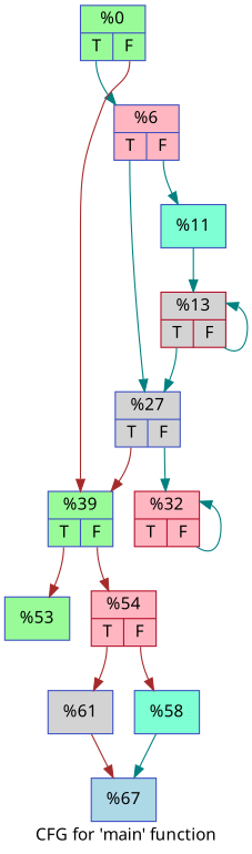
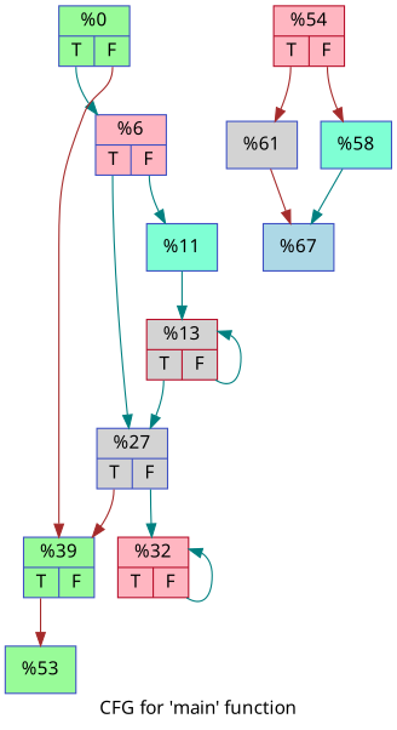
  digraph {
    fontname="Noto Sans"
    label="CFG for 'main' function"
    node [color="#3d50c3ff" fillcolor=palegreen fontname="Noto Sans" shape=record style=filled]
    edge [color=teal fontname="Noto Sans" tailport=s0]
    n1 [label="{%0|{<s0>T|<s1>F}}"]
    n2 [fillcolor=lightpink label="{%6|{<s0>T|<s1>F}}"]
    n3 [label="{%39|{<s0>T|<s1>F}}"]
    n4 [fillcolor=lightgrey label="{%27|{<s0>T|<s1>F}}"]
    n5 [fillcolor=aquamarine label="{%11}"]
    n6 [label="{%53}"]
    n7 [color="#b70d28ff" fillcolor=lightpink label="{%54|{<s0>T|<s1>F}}"]
    n8 [color="#b70d28ff" fillcolor=lightpink label="{%32|{<s0>T|<s1>F}}"]
    n9 [color="#b70d28ff" fillcolor=lightgrey label="{%13|{<s0>T|<s1>F}}"]
    n10 [fillcolor=lightgrey label="{%61}"]
    n11 [fillcolor=aquamarine label="{%58}"]
    n12 [fillcolor=lightblue label="{%67}"]
    n1 -> n2
    n1 -> n3 [color=brown tailport=s1]
    n2 -> n4
    n2 -> n5 [tailport=s1]
    n3 -> n6 [color=brown]
-   n3 -> n7 [color=brown tailport=s1]
    n4 -> n3 [color=brown]
    n4 -> n8 [tailport=s1]
    n5 -> n9
    n7 -> n10 [color=brown]
    n7 -> n11 [color=brown tailport=s1]
    n8 -> n8 [tailport=s1]
    n9 -> n4
    n9 -> n9 [tailport=s1]
    n10 -> n12 [color=brown]
    n11 -> n12
  }
